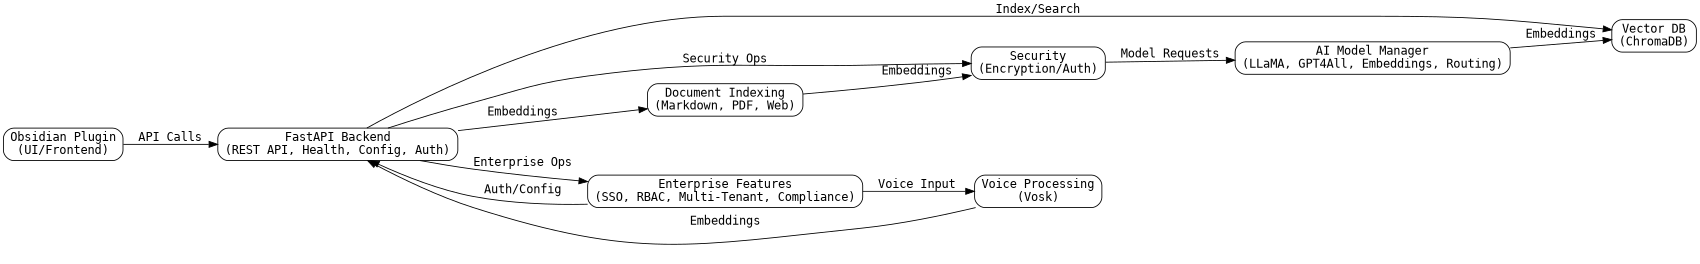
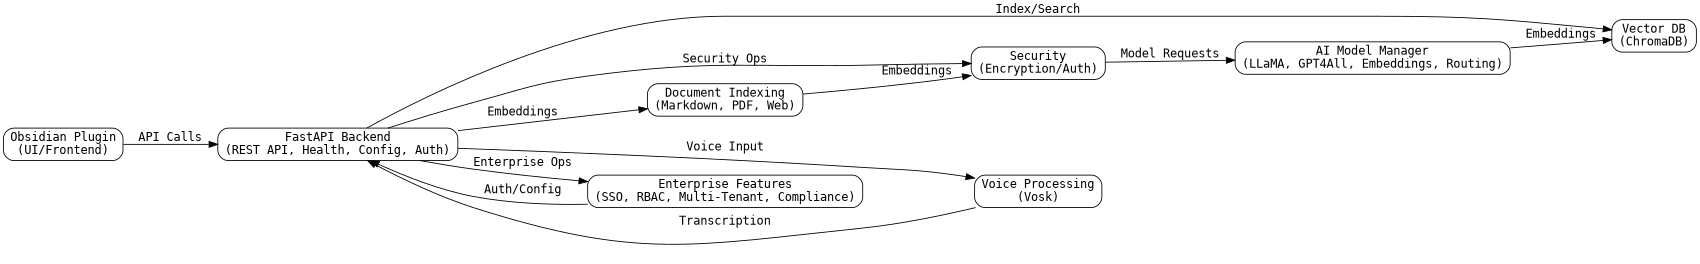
  digraph {
    fontname="DejaVu Sans Mono"
    rankdir=LR
    node [fontname="DejaVu Sans Mono" shape=box style=rounded]
    edge [fontname="DejaVu Sans Mono"]
    n1 [label="Obsidian Plugin\n(UI/Frontend)"]
    n2 [label="FastAPI Backend\n(REST API, Health, Config, Auth)"]
    n3 [label="Vector DB\n(ChromaDB)"]
    n4 [label="Security\n(Encryption/Auth)"]
    n5 [label="Document Indexing\n(Markdown, PDF, Web)"]
    n6 [label="Voice Processing\n(Vosk)"]
    n7 [label="Enterprise Features\n(SSO, RBAC, Multi-Tenant, Compliance)"]
    n8 [label="AI Model Manager\n(LLaMA, GPT4All, Embeddings, Routing)"]
    n1 -> n2 [label="API Calls"]
    n2 -> n3 [label="Index/Search"]
    n2 -> n4 [label="Security Ops"]
    n2 -> n5 [label=Embeddings]
-   n7 -> n6 [label="Voice Input"]
+   n2 -> n6 [label="Voice Input"]
    n2 -> n7 [label="Enterprise Ops"]
    n4 -> n8 [label="Model Requests"]
    n5 -> n4 [label=Embeddings]
-   n6 -> n2 [label=Embeddings]
+   n6 -> n2 [label=Transcription]
    n7 -> n2 [label="Auth/Config"]
    n8 -> n3 [label=Embeddings]
  }
